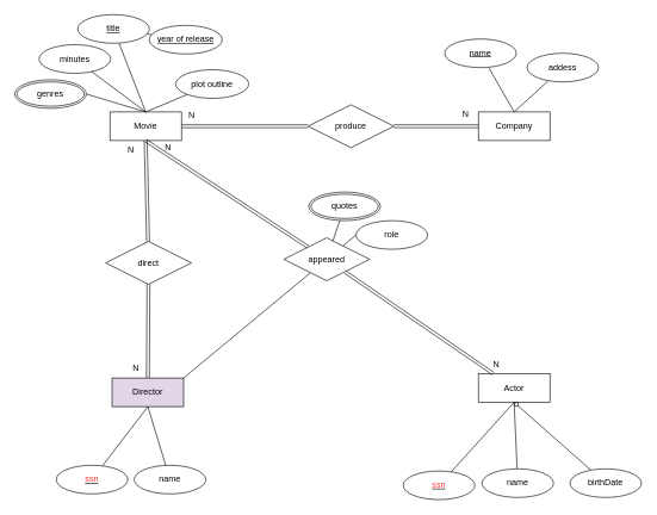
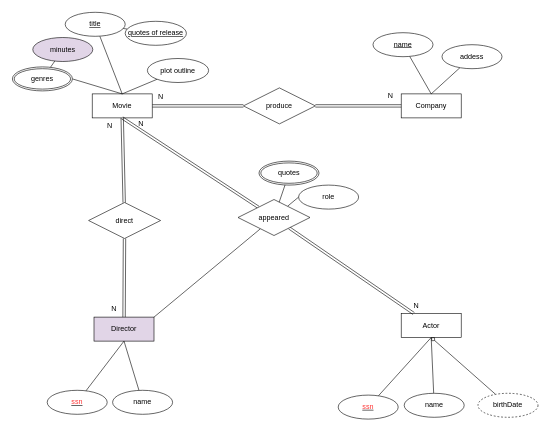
  <mxCell id="0" />
  <mxCell id="1" parent="0" />
  <mxCell id="2" value="Director" style="whiteSpace=wrap;html=1;align=center;fillColor=#e1d5e7;" vertex="1" parent="1"><mxGeometry x="156" y="528" width="100" height="40" as="geometry" /></mxCell>
  <mxCell id="3" style="edgeStyle=orthogonalEdgeStyle;rounded=0;orthogonalLoop=1;jettySize=auto;html=1;entryX=0;entryY=0.5;entryDx=0;entryDy=0;endArrow=none;endFill=0;shape=link;" edge="1" parent="1" source="4" target="19"><mxGeometry relative="1" as="geometry" /></mxCell>
  <mxCell id="4" value="Movie" style="whiteSpace=wrap;html=1;align=center;" vertex="1" parent="1"><mxGeometry x="153" y="156" width="100" height="40" as="geometry" /></mxCell>
  <mxCell id="5" value="Company" style="whiteSpace=wrap;html=1;align=center;" vertex="1" parent="1"><mxGeometry x="668" y="156" width="100" height="40" as="geometry" /></mxCell>
  <mxCell id="6" value="Actor" style="whiteSpace=wrap;html=1;align=center;" vertex="1" parent="1"><mxGeometry x="668" y="522" width="100" height="40" as="geometry" /></mxCell>
  <mxCell id="7" style="rounded=0;orthogonalLoop=1;jettySize=auto;html=1;endArrow=none;endFill=0;entryX=0.5;entryY=0;entryDx=0;entryDy=0;" edge="1" parent="1" source="8" target="4"><mxGeometry relative="1" as="geometry" /></mxCell>
  <mxCell id="8" value="&lt;u&gt;title&lt;/u&gt;" style="ellipse;whiteSpace=wrap;html=1;align=center;" vertex="1" parent="1"><mxGeometry x="108" y="20" width="100" height="40" as="geometry" /></mxCell>
  <mxCell id="9" style="rounded=0;orthogonalLoop=1;jettySize=auto;html=1;endArrow=none;endFill=0;" edge="1" parent="1" source="10" target="8"><mxGeometry relative="1" as="geometry"><mxPoint x="203" y="156" as="targetPoint" /></mxGeometry></mxCell>
- <mxCell id="10" value="&lt;u&gt;year of release&lt;/u&gt;" style="ellipse;whiteSpace=wrap;html=1;align=center;" vertex="1" parent="1"><mxGeometry x="208" y="35" width="102" height="40" as="geometry" /></mxCell>
- <mxCell id="11" style="rounded=0;orthogonalLoop=1;jettySize=auto;html=1;entryX=0.5;entryY=0;entryDx=0;entryDy=0;endArrow=none;endFill=0;" edge="1" parent="1" source="12" target="4"><mxGeometry relative="1" as="geometry" /></mxCell>
- <mxCell id="12" value="minutes" style="ellipse;whiteSpace=wrap;html=1;align=center;" vertex="1" parent="1"><mxGeometry x="54" y="62" width="100" height="40" as="geometry" /></mxCell>
+ <mxCell id="10" value="&lt;u&gt;quotes of release&lt;/u&gt;" style="ellipse;whiteSpace=wrap;html=1;align=center;" vertex="1" parent="1"><mxGeometry x="208" y="35" width="102" height="40" as="geometry" /></mxCell>
+ <mxCell id="11" style="rounded=0;orthogonalLoop=1;jettySize=auto;html=1;endArrow=none;endFill=0;" edge="1" parent="1" source="12" target="40"><mxGeometry relative="1" as="geometry" /></mxCell>
+ <mxCell id="12" value="minutes" style="ellipse;whiteSpace=wrap;html=1;align=center;fillColor=#e1d5e7;" vertex="1" parent="1"><mxGeometry x="54" y="62" width="100" height="40" as="geometry" /></mxCell>
  <mxCell id="13" style="rounded=0;orthogonalLoop=1;jettySize=auto;html=1;entryX=0.5;entryY=0;entryDx=0;entryDy=0;endArrow=none;endFill=0;exitX=1;exitY=0.5;exitDx=0;exitDy=0;" edge="1" parent="1" source="40" target="4"><mxGeometry relative="1" as="geometry"><mxPoint x="86" y="119" as="sourcePoint" /></mxGeometry></mxCell>
  <mxCell id="14" style="rounded=0;orthogonalLoop=1;jettySize=auto;html=1;endArrow=none;endFill=0;entryX=1;entryY=0;entryDx=0;entryDy=0;" edge="1" parent="1" source="39" target="2"><mxGeometry relative="1" as="geometry"><mxPoint x="389" y="548" as="sourcePoint" /></mxGeometry></mxCell>
  <mxCell id="15" style="rounded=0;orthogonalLoop=1;jettySize=auto;html=1;entryX=0.5;entryY=1;entryDx=0;entryDy=0;endArrow=none;endFill=0;shape=link;" edge="1" parent="1" source="17" target="4"><mxGeometry relative="1" as="geometry" /></mxCell>
  <mxCell id="16" style="rounded=0;orthogonalLoop=1;jettySize=auto;html=1;endArrow=none;endFill=0;shape=link;" edge="1" parent="1" source="17" target="2"><mxGeometry relative="1" as="geometry" /></mxCell>
  <mxCell id="17" value="direct" style="shape=rhombus;perimeter=rhombusPerimeter;whiteSpace=wrap;html=1;align=center;" vertex="1" parent="1"><mxGeometry x="147" y="337" width="120" height="60" as="geometry" /></mxCell>
  <mxCell id="18" style="edgeStyle=orthogonalEdgeStyle;rounded=0;orthogonalLoop=1;jettySize=auto;html=1;endArrow=none;endFill=0;shape=link;" edge="1" parent="1" source="19" target="5"><mxGeometry relative="1" as="geometry" /></mxCell>
- <mxCell id="19" value="produce" style="shape=rhombus;perimeter=rhombusPerimeter;whiteSpace=wrap;html=1;align=center;" vertex="1" parent="1"><mxGeometry x="430" y="146" width="120" height="60" as="geometry" /></mxCell>
+ <mxCell id="19" value="produce" style="shape=rhombus;perimeter=rhombusPerimeter;whiteSpace=wrap;html=1;align=center;" vertex="1" parent="1"><mxGeometry x="405" y="146" width="120" height="60" as="geometry" /></mxCell>
  <mxCell id="20" style="rounded=0;orthogonalLoop=1;jettySize=auto;html=1;entryX=0.5;entryY=0;entryDx=0;entryDy=0;endArrow=none;endFill=0;" edge="1" parent="1" source="21" target="4"><mxGeometry relative="1" as="geometry" /></mxCell>
  <mxCell id="21" value="plot outline" style="ellipse;whiteSpace=wrap;html=1;align=center;" vertex="1" parent="1"><mxGeometry x="245" y="97" width="102" height="40" as="geometry" /></mxCell>
  <mxCell id="22" style="rounded=0;orthogonalLoop=1;jettySize=auto;html=1;endArrow=none;endFill=0;entryX=0.5;entryY=0;entryDx=0;entryDy=0;" edge="1" parent="1" source="23" target="5"><mxGeometry relative="1" as="geometry" /></mxCell>
  <mxCell id="23" value="&lt;u&gt;name&lt;/u&gt;" style="ellipse;whiteSpace=wrap;html=1;align=center;" vertex="1" parent="1"><mxGeometry x="621" y="54" width="100" height="40" as="geometry" /></mxCell>
  <mxCell id="24" style="rounded=0;orthogonalLoop=1;jettySize=auto;html=1;endArrow=none;endFill=0;" edge="1" parent="1" source="25"><mxGeometry relative="1" as="geometry"><mxPoint x="718" y="156" as="targetPoint" /></mxGeometry></mxCell>
  <mxCell id="25" value="addess" style="ellipse;whiteSpace=wrap;html=1;align=center;" vertex="1" parent="1"><mxGeometry x="736" y="74" width="100" height="40" as="geometry" /></mxCell>
  <mxCell id="26" style="rounded=0;orthogonalLoop=1;jettySize=auto;html=1;entryX=0.5;entryY=1;entryDx=0;entryDy=0;endArrow=none;endFill=0;" edge="1" parent="1" source="27" target="6"><mxGeometry relative="1" as="geometry" /></mxCell>
  <mxCell id="27" value="name" style="ellipse;whiteSpace=wrap;html=1;align=center;" vertex="1" parent="1"><mxGeometry x="673" y="655" width="100" height="40" as="geometry" /></mxCell>
  <mxCell id="28" style="rounded=0;orthogonalLoop=1;jettySize=auto;html=1;entryX=0.5;entryY=1;entryDx=0;entryDy=0;endArrow=diamond;endFill=0;" edge="1" parent="1" source="29" target="6"><mxGeometry relative="1" as="geometry" /></mxCell>
- <mxCell id="29" value="birthDate" style="ellipse;whiteSpace=wrap;html=1;align=center;" vertex="1" parent="1"><mxGeometry x="796" y="655" width="100" height="40" as="geometry" /></mxCell>
+ <mxCell id="29" value="birthDate" style="ellipse;whiteSpace=wrap;html=1;align=center;dashed=1;" vertex="1" parent="1"><mxGeometry x="796" y="655" width="100" height="40" as="geometry" /></mxCell>
  <mxCell id="30" style="rounded=0;orthogonalLoop=1;jettySize=auto;html=1;endArrow=none;endFill=0;entryX=0.5;entryY=1;entryDx=0;entryDy=0;" edge="1" parent="1" source="31" target="6"><mxGeometry relative="1" as="geometry" /></mxCell>
  <mxCell id="31" value="&lt;u&gt;&lt;font color=&quot;#ff3333&quot;&gt;ssn&lt;/font&gt;&lt;/u&gt;" style="ellipse;whiteSpace=wrap;html=1;align=center;" vertex="1" parent="1"><mxGeometry x="563" y="658" width="100" height="40" as="geometry" /></mxCell>
  <mxCell id="32" style="rounded=0;orthogonalLoop=1;jettySize=auto;html=1;entryX=0.5;entryY=1;entryDx=0;entryDy=0;endArrow=none;endFill=0;" edge="1" parent="1" source="33" target="2"><mxGeometry relative="1" as="geometry" /></mxCell>
  <mxCell id="33" value="&lt;u&gt;&lt;font color=&quot;#ff3333&quot;&gt;ssn&lt;/font&gt;&lt;/u&gt;" style="ellipse;whiteSpace=wrap;html=1;align=center;" vertex="1" parent="1"><mxGeometry x="78" y="650" width="100" height="40" as="geometry" /></mxCell>
  <mxCell id="34" style="rounded=0;orthogonalLoop=1;jettySize=auto;html=1;entryX=0.5;entryY=1;entryDx=0;entryDy=0;endArrow=none;endFill=0;" edge="1" parent="1" source="35" target="2"><mxGeometry relative="1" as="geometry" /></mxCell>
  <mxCell id="35" value="name" style="ellipse;whiteSpace=wrap;html=1;align=center;" vertex="1" parent="1"><mxGeometry x="187" y="650" width="100" height="40" as="geometry" /></mxCell>
  <mxCell id="36" style="rounded=0;orthogonalLoop=1;jettySize=auto;html=1;entryX=0.5;entryY=1;entryDx=0;entryDy=0;endArrow=none;endFill=0;shape=link;" edge="1" parent="1" source="39" target="4"><mxGeometry relative="1" as="geometry" /></mxCell>
  <mxCell id="37" style="rounded=0;orthogonalLoop=1;jettySize=auto;html=1;endArrow=none;endFill=0;shape=link;" edge="1" parent="1" source="39" target="6"><mxGeometry relative="1" as="geometry" /></mxCell>
  <mxCell id="38" style="rounded=0;orthogonalLoop=1;jettySize=auto;html=1;entryX=0;entryY=0.5;entryDx=0;entryDy=0;endArrow=none;endFill=0;" edge="1" parent="1" source="39" target="41"><mxGeometry relative="1" as="geometry" /></mxCell>
  <mxCell id="39" value="appeared" style="shape=rhombus;perimeter=rhombusPerimeter;whiteSpace=wrap;html=1;align=center;" vertex="1" parent="1"><mxGeometry x="396" y="332" width="120" height="60" as="geometry" /></mxCell>
  <mxCell id="40" value="genres" style="ellipse;shape=doubleEllipse;margin=3;whiteSpace=wrap;html=1;align=center;" vertex="1" parent="1"><mxGeometry x="20" y="111" width="100" height="40" as="geometry" /></mxCell>
  <mxCell id="41" value="role" style="ellipse;whiteSpace=wrap;html=1;align=center;" vertex="1" parent="1"><mxGeometry x="497" y="308" width="100" height="40" as="geometry" /></mxCell>
  <mxCell id="42" style="rounded=0;orthogonalLoop=1;jettySize=auto;html=1;endArrow=none;endFill=0;" edge="1" parent="1" source="43" target="39"><mxGeometry relative="1" as="geometry" /></mxCell>
  <mxCell id="43" value="quotes" style="ellipse;shape=doubleEllipse;margin=3;whiteSpace=wrap;html=1;align=center;" vertex="1" parent="1"><mxGeometry x="431" y="268" width="100" height="40" as="geometry" /></mxCell>
  <mxCell id="44" value="N" style="text;html=1;align=center;verticalAlign=middle;resizable=0;points=[];autosize=1;strokeColor=none;fillColor=none;" vertex="1" parent="1"><mxGeometry x="636" y="146" width="27" height="26" as="geometry" /></mxCell>
  <mxCell id="45" value="N" style="text;html=1;align=center;verticalAlign=middle;resizable=0;points=[];autosize=1;strokeColor=none;fillColor=none;" vertex="1" parent="1"><mxGeometry x="253" y="148" width="27" height="26" as="geometry" /></mxCell>
  <mxCell id="46" value="N" style="text;html=1;align=center;verticalAlign=middle;resizable=0;points=[];autosize=1;strokeColor=none;fillColor=none;" vertex="1" parent="1"><mxGeometry x="220" y="193" width="27" height="26" as="geometry" /></mxCell>
  <mxCell id="47" value="N" style="text;html=1;align=center;verticalAlign=middle;resizable=0;points=[];autosize=1;strokeColor=none;fillColor=none;" vertex="1" parent="1"><mxGeometry x="679" y="496" width="27" height="26" as="geometry" /></mxCell>
  <mxCell id="48" value="N" style="text;html=1;align=center;verticalAlign=middle;resizable=0;points=[];autosize=1;strokeColor=none;fillColor=none;" vertex="1" parent="1"><mxGeometry x="168" y="196" width="27" height="26" as="geometry" /></mxCell>
  <mxCell id="49" value="N" style="text;html=1;align=center;verticalAlign=middle;resizable=0;points=[];autosize=1;strokeColor=none;fillColor=none;" vertex="1" parent="1"><mxGeometry x="175" y="502" width="27" height="26" as="geometry" /></mxCell>
